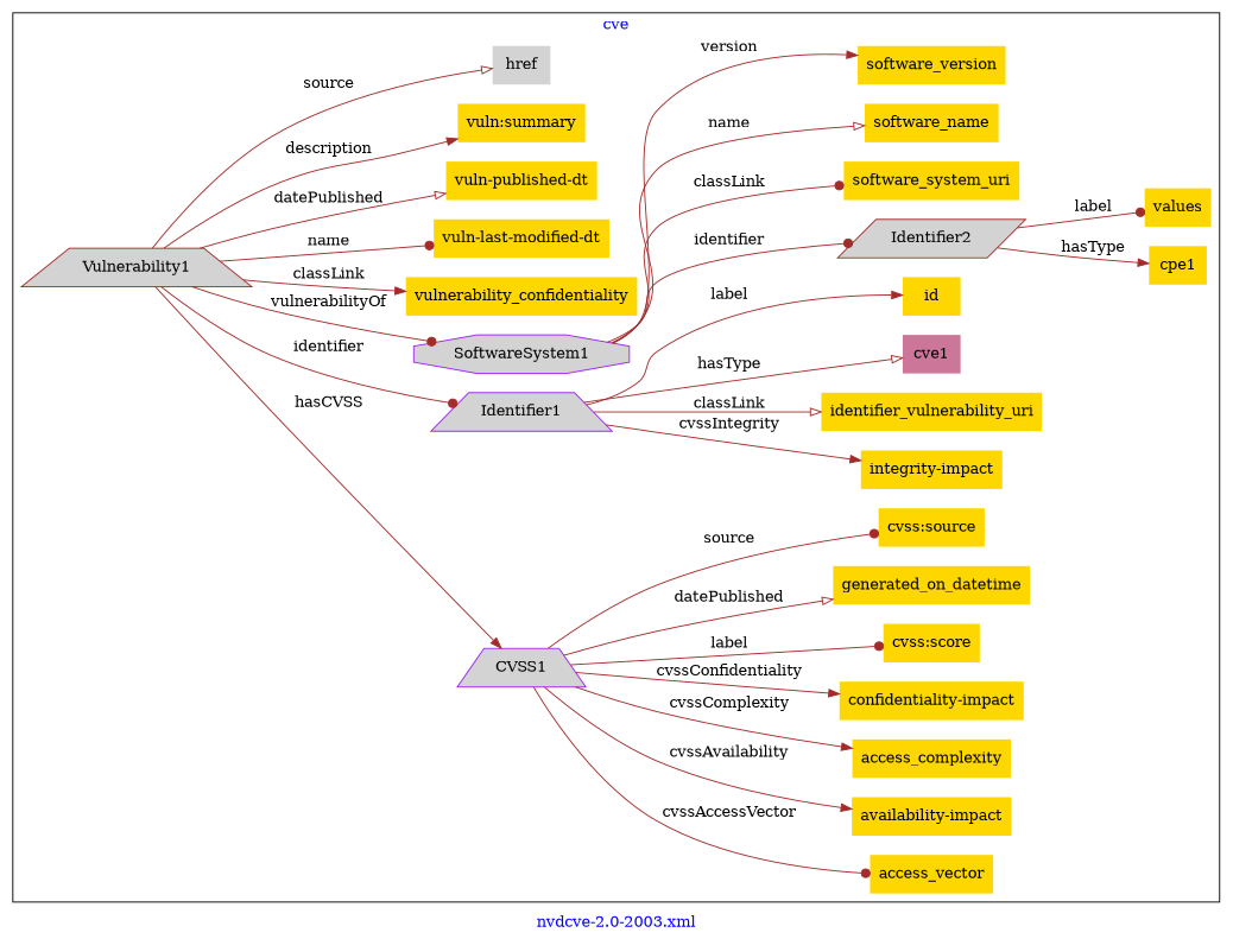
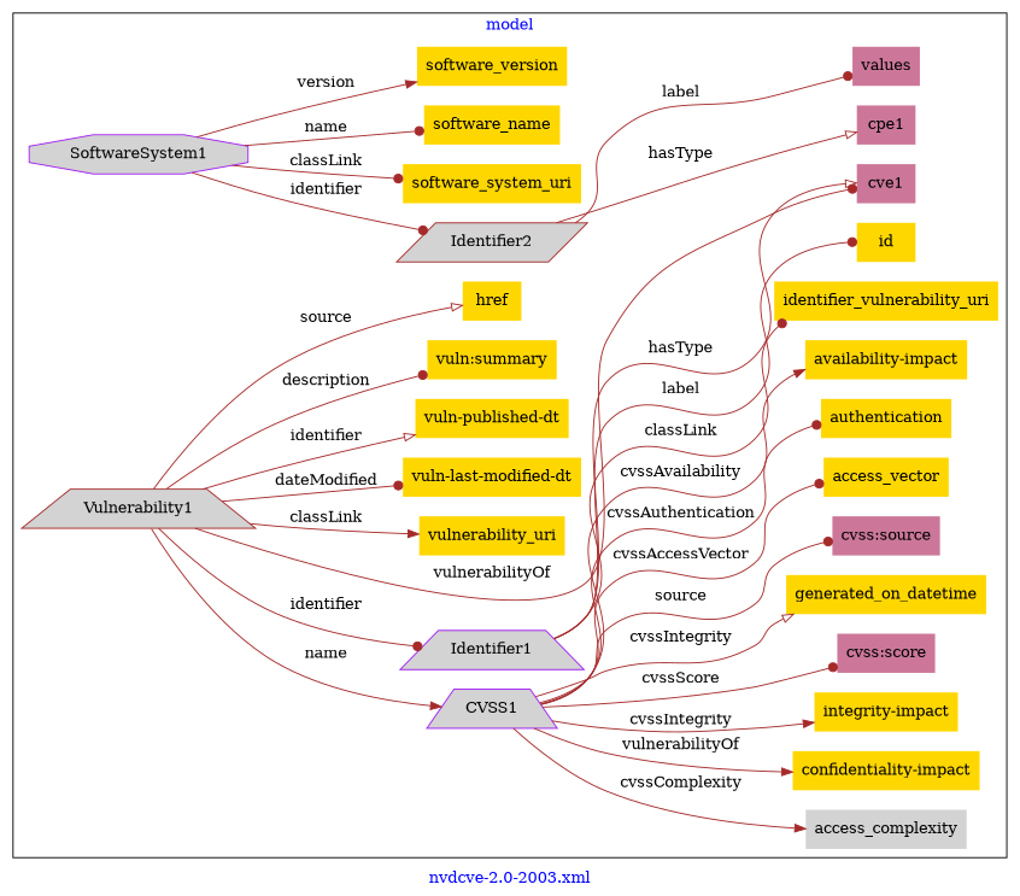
  digraph {
    fontcolor=blue
    label="nvdcve-2.0-2003.xml"
    rankdir=LR
    remincross=true
    node [color=purple fillcolor=gold shape=plaintext style=filled]
    edge [arrowhead=dot color=brown fontcolor=black]
    n1 [fillcolor=lightgray label=CVSS1 shape=trapezium]
    n2 [color=brown label=access_vector]
+   n3 [color=brown label=authentication]
    n4 [label="availability-impact"]
-   n5 [color=brown label=access_complexity]
+   n5 [color=brown fillcolor=lightgray label=access_complexity]
    n6 [label="confidentiality-impact"]
    n7 [label="integrity-impact"]
-   n8 [label="cvss:score"]
+   n8 [fillcolor="#CC7799" label="cvss:score"]
    n9 [color=brown label=generated_on_datetime]
-   n10 [label="cvss:source"]
+   n10 [fillcolor="#CC7799" label="cvss:source"]
    n11 [fillcolor=lightgray label=Identifier1 shape=trapezium]
    n12 [label=identifier_vulnerability_uri]
    n13 [color=brown fillcolor="#CC7799" label=cve1]
    n14 [color=brown label=id]
    n15 [color=brown fillcolor=lightgray label=Identifier2 shape=parallelogram]
-   n16 [label=cpe1]
-   n17 [label=values]
+   n16 [fillcolor="#CC7799" label=cpe1]
+   n17 [fillcolor="#CC7799" label=values]
    n18 [fillcolor=lightgray label=SoftwareSystem1 shape=octagon]
    n19 [color=brown label=software_system_uri]
    n20 [color=brown label=software_name]
    n21 [label=software_version]
    n22 [color=brown fillcolor=lightgray label=Vulnerability1 shape=trapezium]
-   n23 [color=brown label=vulnerability_confidentiality]
+   n23 [color=brown label=vulnerability_uri]
    n24 [color=brown label="vuln-last-modified-dt"]
    n25 [label="vuln-published-dt"]
    n26 [color=brown label="vuln:summary"]
-   n27 [fillcolor=lightgray label=href]
+   n27 [label=href]
    subgraph cluster_1 {
-     label=cve
+     label=model
      n1
      n2
+     n3
      n4
      n5
      n6
      n7
      n8
      n9
      n10
      n11
      n12
      n13
      n14
      n15
      n16
      n17
      n18
      n19
      n20
      n21
      n22
      n23
      n24
      n25
      n26
      n27
    }
    n1 -> n2 [label=cvssAccessVector]
+   n1 -> n3 [label=cvssAuthentication]
    n1 -> n4 [arrowhead=normal label=cvssAvailability]
    n1 -> n5 [arrowhead=normal label=cvssComplexity]
-   n1 -> n6 [arrowhead=normal label=cvssConfidentiality]
-   n11 -> n7 [arrowhead=normal label=cvssIntegrity]
-   n1 -> n8 [label=label]
-   n1 -> n9 [arrowhead=onormal label=datePublished]
+   n1 -> n6 [arrowhead=normal label=vulnerabilityOf]
+   n1 -> n7 [arrowhead=normal label=cvssIntegrity]
+   n1 -> n8 [label=cvssScore]
+   n1 -> n9 [arrowhead=onormal label=cvssIntegrity]
    n1 -> n10 [label=source]
-   n11 -> n12 [arrowhead=onormal label=classLink]
+   n11 -> n12 [label=classLink]
    n11 -> n13 [arrowhead=onormal label=hasType]
-   n11 -> n14 [arrowhead=normal label=label]
-   n15 -> n16 [arrowhead=normal label=hasType]
+   n11 -> n14 [label=label]
+   n15 -> n16 [arrowhead=onormal label=hasType]
    n15 -> n17 [label=label]
    n18 -> n15 [label=identifier]
    n18 -> n19 [label=classLink]
-   n18 -> n20 [arrowhead=onormal label=name]
+   n18 -> n20 [label=name]
    n18 -> n21 [arrowhead=normal label=version]
-   n22 -> n1 [arrowhead=normal label=hasCVSS]
+   n22 -> n1 [arrowhead=normal label=name]
    n22 -> n11 [label=identifier]
-   n22 -> n18 [label=vulnerabilityOf]
+   n22 -> n13 [label=vulnerabilityOf]
    n22 -> n23 [arrowhead=normal label=classLink]
-   n22 -> n24 [label=name]
-   n22 -> n25 [arrowhead=onormal label=datePublished]
-   n22 -> n26 [arrowhead=normal label=description]
+   n22 -> n24 [label=dateModified]
+   n22 -> n25 [arrowhead=onormal label=identifier]
+   n22 -> n26 [label=description]
    n22 -> n27 [arrowhead=onormal label=source]
  }
